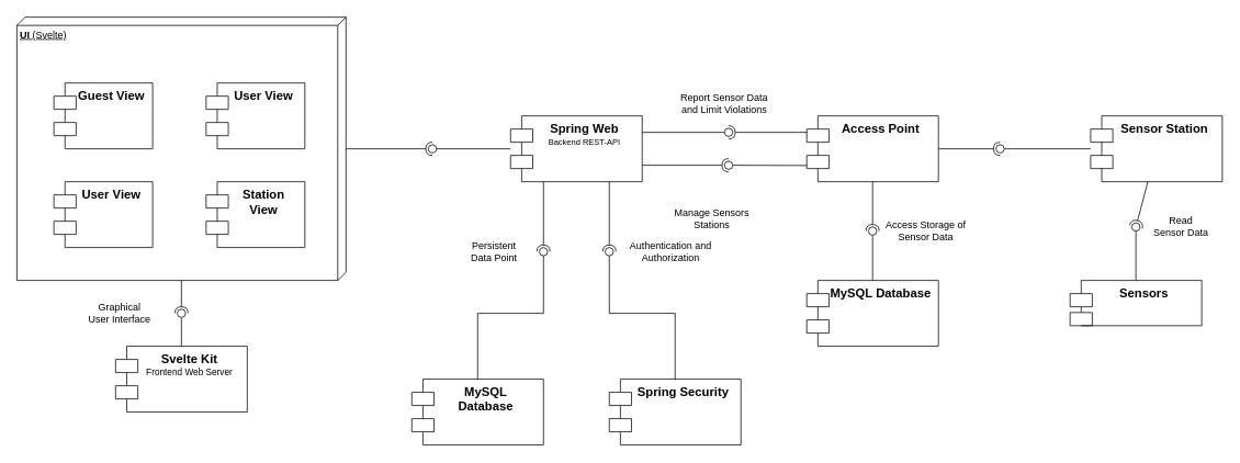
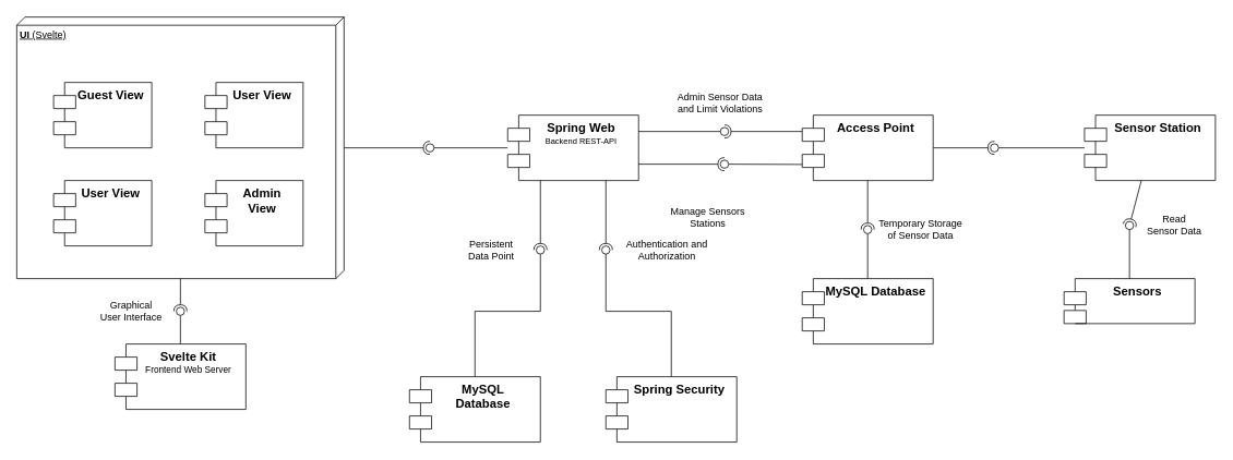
  <mxCell id="0" />
  <mxCell id="1" parent="0" />
  <mxCell id="2" value="&lt;font style=&quot;font-size: 15px;&quot;&gt;&lt;b&gt;MySQL &lt;br&gt;Database&lt;/b&gt;&lt;/font&gt;" style="shape=module;align=left;spacingLeft=20;align=center;verticalAlign=top;whiteSpace=wrap;html=1;jettyWidth=27;jettyHeight=16;" parent="1" vertex="1"><mxGeometry x="500" y="460" width="160" height="80" as="geometry" /></mxCell>
  <mxCell id="3" value="&lt;font style=&quot;&quot;&gt;&lt;span style=&quot;font-size: 15px;&quot;&gt;&lt;b&gt;Svelte Kit&lt;/b&gt;&lt;/span&gt;&lt;br&gt;&lt;font style=&quot;font-size: 11px;&quot;&gt;Frontend Web Server&lt;/font&gt;&lt;br&gt;&lt;/font&gt;" style="shape=module;align=left;spacingLeft=20;align=center;verticalAlign=top;whiteSpace=wrap;html=1;jettyWidth=27;jettyHeight=16;" parent="1" vertex="1"><mxGeometry x="140" y="420" width="160" height="80" as="geometry" /></mxCell>
  <mxCell id="4" value="&lt;b&gt;UI&lt;/b&gt; (Svelte)" style="verticalAlign=top;align=left;spacingTop=8;spacingLeft=2;spacingRight=12;shape=cube;size=10;direction=south;fontStyle=4;html=1;whiteSpace=wrap;" parent="1" vertex="1"><mxGeometry x="20" y="20" width="400" height="320" as="geometry" /></mxCell>
  <mxCell id="5" value="" style="rounded=0;orthogonalLoop=1;jettySize=auto;html=1;endArrow=none;endFill=0;sketch=0;sourcePerimeterSpacing=0;targetPerimeterSpacing=0;" parent="1" source="3" target="7" edge="1"><mxGeometry relative="1" as="geometry"><mxPoint x="120" y="340" as="sourcePoint" /></mxGeometry></mxCell>
  <mxCell id="6" value="" style="rounded=0;orthogonalLoop=1;jettySize=auto;html=1;endArrow=halfCircle;endFill=0;entryX=0.5;entryY=0.5;endSize=6;strokeWidth=1;sketch=0;" parent="1" source="4" target="7" edge="1"><mxGeometry relative="1" as="geometry"><mxPoint x="160" y="340" as="sourcePoint" /></mxGeometry></mxCell>
  <mxCell id="7" value="" style="ellipse;whiteSpace=wrap;html=1;align=center;aspect=fixed;resizable=0;points=[];outlineConnect=0;sketch=0;" parent="1" vertex="1"><mxGeometry x="215" y="375" width="10" height="10" as="geometry" /></mxCell>
  <mxCell id="8" value="&lt;font style=&quot;font-size: 15px;&quot;&gt;&lt;b&gt;Guest View&lt;/b&gt;&lt;/font&gt;" style="shape=module;align=left;spacingLeft=20;align=center;verticalAlign=top;whiteSpace=wrap;html=1;jettyWidth=27;jettyHeight=16;" parent="1" vertex="1"><mxGeometry x="65" y="100" width="120" height="80" as="geometry" /></mxCell>
  <mxCell id="9" value="&lt;font style=&quot;font-size: 15px;&quot;&gt;&lt;b&gt;User View&lt;/b&gt;&lt;/font&gt;" style="shape=module;align=left;spacingLeft=20;align=center;verticalAlign=top;whiteSpace=wrap;html=1;jettyWidth=27;jettyHeight=16;" parent="1" vertex="1"><mxGeometry x="250" y="100" width="120" height="80" as="geometry" /></mxCell>
  <mxCell id="10" value="&lt;font style=&quot;font-size: 15px;&quot;&gt;&lt;b&gt;User View&lt;/b&gt;&lt;/font&gt;" style="shape=module;align=left;spacingLeft=20;align=center;verticalAlign=top;whiteSpace=wrap;html=1;jettyWidth=27;jettyHeight=16;" parent="1" vertex="1"><mxGeometry x="65" y="220" width="120" height="80" as="geometry" /></mxCell>
- <mxCell id="11" value="Graphical User Interface" style="text;html=1;strokeColor=none;fillColor=none;align=center;verticalAlign=middle;whiteSpace=wrap;rounded=0;" parent="1" vertex="1"><mxGeometry x="105" y="365" width="80" height="30" as="geometry" /></mxCell>
- <mxCell id="12" value="&lt;font style=&quot;font-size: 15px;&quot;&gt;&lt;b&gt;Station&lt;br&gt;View&lt;/b&gt;&lt;/font&gt;" style="shape=module;align=left;spacingLeft=20;align=center;verticalAlign=top;whiteSpace=wrap;html=1;jettyWidth=27;jettyHeight=16;" parent="1" vertex="1"><mxGeometry x="250" y="220" width="120" height="80" as="geometry" /></mxCell>
+ <mxCell id="11" value="Graphical User Interface" style="text;html=1;strokeColor=none;fillColor=none;align=center;verticalAlign=middle;whiteSpace=wrap;rounded=0;" parent="1" vertex="1"><mxGeometry x="120" y="365" width="80" height="30" as="geometry" /></mxCell>
+ <mxCell id="12" value="&lt;font style=&quot;font-size: 15px;&quot;&gt;&lt;b&gt;Admin&lt;br&gt;View&lt;/b&gt;&lt;/font&gt;" style="shape=module;align=left;spacingLeft=20;align=center;verticalAlign=top;whiteSpace=wrap;html=1;jettyWidth=27;jettyHeight=16;" parent="1" vertex="1"><mxGeometry x="250" y="220" width="120" height="80" as="geometry" /></mxCell>
  <mxCell id="13" value="&lt;font style=&quot;&quot;&gt;&lt;b style=&quot;font-size: 15px;&quot;&gt;Spring Web&lt;/b&gt;&lt;br&gt;&lt;font style=&quot;font-size: 10px;&quot;&gt;Backend REST-API&lt;/font&gt;&lt;br&gt;&lt;/font&gt;" style="shape=module;align=left;spacingLeft=20;align=center;verticalAlign=top;whiteSpace=wrap;html=1;jettyWidth=27;jettyHeight=16;" parent="1" vertex="1"><mxGeometry x="620" y="140" width="160" height="80" as="geometry" /></mxCell>
  <mxCell id="14" value="" style="rounded=0;orthogonalLoop=1;jettySize=auto;html=1;endArrow=none;endFill=0;sketch=0;sourcePerimeterSpacing=0;targetPerimeterSpacing=0;" parent="1" source="13" target="16" edge="1"><mxGeometry relative="1" as="geometry"><mxPoint x="550" y="225" as="sourcePoint" /></mxGeometry></mxCell>
  <mxCell id="15" value="" style="rounded=0;orthogonalLoop=1;jettySize=auto;html=1;endArrow=halfCircle;endFill=0;entryX=0.5;entryY=0.5;endSize=6;strokeWidth=1;sketch=0;" parent="1" source="4" target="16" edge="1"><mxGeometry relative="1" as="geometry"><mxPoint x="460" y="220" as="sourcePoint" /></mxGeometry></mxCell>
  <mxCell id="16" value="" style="ellipse;whiteSpace=wrap;html=1;align=center;aspect=fixed;resizable=0;points=[];outlineConnect=0;sketch=0;" parent="1" vertex="1"><mxGeometry x="520" y="175" width="10" height="10" as="geometry" /></mxCell>
  <mxCell id="17" value="&lt;font style=&quot;&quot;&gt;&lt;b style=&quot;font-size: 15px;&quot;&gt;Spring Security&lt;/b&gt;&lt;br&gt;&lt;/font&gt;" style="shape=module;align=left;spacingLeft=20;align=center;verticalAlign=top;whiteSpace=wrap;html=1;jettyWidth=27;jettyHeight=16;" parent="1" vertex="1"><mxGeometry x="740" y="460" width="160" height="80" as="geometry" /></mxCell>
  <mxCell id="18" value="" style="rounded=0;orthogonalLoop=1;jettySize=auto;html=1;endArrow=none;endFill=0;sketch=0;sourcePerimeterSpacing=0;targetPerimeterSpacing=0;" parent="1" source="17" target="20" edge="1"><mxGeometry relative="1" as="geometry"><mxPoint x="620" y="305" as="sourcePoint" /><Array as="points"><mxPoint x="820" y="380" /><mxPoint x="740" y="380" /></Array></mxGeometry></mxCell>
  <mxCell id="19" value="" style="rounded=0;orthogonalLoop=1;jettySize=auto;html=1;endArrow=halfCircle;endFill=0;entryX=0.5;entryY=0.5;endSize=6;strokeWidth=1;sketch=0;exitX=0.75;exitY=1;exitDx=0;exitDy=0;" parent="1" source="13" target="20" edge="1"><mxGeometry relative="1" as="geometry"><mxPoint x="800" y="230" as="sourcePoint" /></mxGeometry></mxCell>
  <mxCell id="20" value="" style="ellipse;whiteSpace=wrap;html=1;align=center;aspect=fixed;resizable=0;points=[];outlineConnect=0;sketch=0;direction=south;" parent="1" vertex="1"><mxGeometry x="735" y="300" width="10" height="10" as="geometry" /></mxCell>
  <mxCell id="21" value="Authentication and Authorization" style="text;html=1;strokeColor=none;fillColor=none;align=center;verticalAlign=middle;whiteSpace=wrap;rounded=0;" parent="1" vertex="1"><mxGeometry x="760" y="290" width="110" height="30" as="geometry" /></mxCell>
  <mxCell id="22" value="&lt;font style=&quot;&quot;&gt;&lt;b style=&quot;font-size: 15px;&quot;&gt;Sensor Station&lt;/b&gt;&lt;br&gt;&lt;/font&gt;" style="shape=module;align=left;spacingLeft=20;align=center;verticalAlign=top;whiteSpace=wrap;html=1;jettyWidth=27;jettyHeight=16;" parent="1" vertex="1"><mxGeometry x="1325" y="140" width="160" height="80" as="geometry" /></mxCell>
  <mxCell id="23" value="&lt;font style=&quot;&quot;&gt;&lt;b style=&quot;font-size: 15px;&quot;&gt;Sensors&lt;/b&gt;&lt;br&gt;&lt;/font&gt;" style="shape=module;align=left;spacingLeft=20;align=center;verticalAlign=top;whiteSpace=wrap;html=1;jettyWidth=27;jettyHeight=16;" parent="1" vertex="1"><mxGeometry x="1300" y="340" width="160" height="55" as="geometry" /></mxCell>
  <mxCell id="24" value="" style="rounded=0;orthogonalLoop=1;jettySize=auto;html=1;endArrow=none;endFill=0;sketch=0;sourcePerimeterSpacing=0;targetPerimeterSpacing=0;" parent="1" source="23" target="26" edge="1"><mxGeometry relative="1" as="geometry"><mxPoint x="1120" y="345" as="sourcePoint" /></mxGeometry></mxCell>
  <mxCell id="25" value="" style="rounded=0;orthogonalLoop=1;jettySize=auto;html=1;endArrow=halfCircle;endFill=0;entryX=0.5;entryY=0.5;endSize=6;strokeWidth=1;sketch=0;" parent="1" source="22" target="26" edge="1"><mxGeometry relative="1" as="geometry"><mxPoint x="1330" y="240" as="sourcePoint" /></mxGeometry></mxCell>
  <mxCell id="26" value="" style="ellipse;whiteSpace=wrap;html=1;align=center;aspect=fixed;resizable=0;points=[];outlineConnect=0;sketch=0;" parent="1" vertex="1"><mxGeometry x="1375" y="270" width="10" height="10" as="geometry" /></mxCell>
  <mxCell id="27" value="Read Sensor Data" style="text;html=1;strokeColor=none;fillColor=none;align=center;verticalAlign=middle;whiteSpace=wrap;rounded=0;" parent="1" vertex="1"><mxGeometry x="1400" y="260" width="70" height="30" as="geometry" /></mxCell>
  <mxCell id="28" value="" style="rounded=0;orthogonalLoop=1;jettySize=auto;html=1;endArrow=none;endFill=0;sketch=0;sourcePerimeterSpacing=0;targetPerimeterSpacing=0;" parent="1" source="22" target="30" edge="1"><mxGeometry relative="1" as="geometry"><mxPoint x="1000" y="225" as="sourcePoint" /></mxGeometry></mxCell>
  <mxCell id="29" value="" style="rounded=0;orthogonalLoop=1;jettySize=auto;html=1;endArrow=halfCircle;endFill=0;entryX=0.5;entryY=0.5;endSize=6;strokeWidth=1;sketch=0;" parent="1" source="35" target="30" edge="1"><mxGeometry relative="1" as="geometry"><mxPoint x="1140" y="180" as="sourcePoint" /></mxGeometry></mxCell>
  <mxCell id="30" value="" style="ellipse;whiteSpace=wrap;html=1;align=center;aspect=fixed;resizable=0;points=[];outlineConnect=0;sketch=0;" parent="1" vertex="1"><mxGeometry x="1210" y="175" width="10" height="10" as="geometry" /></mxCell>
  <mxCell id="31" value="" style="rounded=0;orthogonalLoop=1;jettySize=auto;html=1;endArrow=none;endFill=0;sketch=0;sourcePerimeterSpacing=0;targetPerimeterSpacing=0;" parent="1" source="2" target="33" edge="1"><mxGeometry relative="1" as="geometry"><mxPoint x="930" y="345" as="sourcePoint" /><Array as="points"><mxPoint x="580" y="380" /><mxPoint x="660" y="380" /></Array></mxGeometry></mxCell>
  <mxCell id="32" value="" style="rounded=0;orthogonalLoop=1;jettySize=auto;html=1;endArrow=halfCircle;endFill=0;entryX=0.5;entryY=0.5;endSize=6;strokeWidth=1;sketch=0;exitX=0.25;exitY=1;exitDx=0;exitDy=0;" parent="1" source="13" target="33" edge="1"><mxGeometry relative="1" as="geometry"><mxPoint x="970" y="345" as="sourcePoint" /></mxGeometry></mxCell>
  <mxCell id="33" value="" style="ellipse;whiteSpace=wrap;html=1;align=center;aspect=fixed;resizable=0;points=[];outlineConnect=0;sketch=0;" parent="1" vertex="1"><mxGeometry x="655" y="300" width="10" height="10" as="geometry" /></mxCell>
  <mxCell id="34" value="Persistent Data Point" style="text;html=1;strokeColor=none;fillColor=none;align=center;verticalAlign=middle;whiteSpace=wrap;rounded=0;" parent="1" vertex="1"><mxGeometry x="560" y="290" width="80" height="30" as="geometry" /></mxCell>
  <mxCell id="35" value="&lt;font style=&quot;&quot;&gt;&lt;b style=&quot;font-size: 15px;&quot;&gt;Access Point&lt;/b&gt;&lt;br&gt;&lt;/font&gt;" style="shape=module;align=left;spacingLeft=20;align=center;verticalAlign=top;whiteSpace=wrap;html=1;jettyWidth=27;jettyHeight=16;" parent="1" vertex="1"><mxGeometry x="980" y="140" width="160" height="80" as="geometry" /></mxCell>
  <mxCell id="36" value="" style="rounded=0;orthogonalLoop=1;jettySize=auto;html=1;endArrow=none;endFill=0;sketch=0;sourcePerimeterSpacing=0;targetPerimeterSpacing=0;exitX=1;exitY=0.25;exitDx=0;exitDy=0;" parent="1" source="13" target="38" edge="1"><mxGeometry relative="1" as="geometry"><mxPoint x="930" y="230" as="sourcePoint" /></mxGeometry></mxCell>
  <mxCell id="37" value="" style="rounded=0;orthogonalLoop=1;jettySize=auto;html=1;endArrow=halfCircle;endFill=0;entryX=0.5;entryY=0.5;endSize=6;strokeWidth=1;sketch=0;" parent="1" target="38" edge="1"><mxGeometry relative="1" as="geometry"><mxPoint x="980" y="160" as="sourcePoint" /></mxGeometry></mxCell>
  <mxCell id="38" value="" style="ellipse;whiteSpace=wrap;html=1;align=center;aspect=fixed;resizable=0;points=[];outlineConnect=0;sketch=0;" parent="1" vertex="1"><mxGeometry x="880" y="155" width="10" height="10" as="geometry" /></mxCell>
  <mxCell id="39" value="" style="rounded=0;orthogonalLoop=1;jettySize=auto;html=1;endArrow=none;endFill=0;sketch=0;sourcePerimeterSpacing=0;targetPerimeterSpacing=0;exitX=0;exitY=0.754;exitDx=0;exitDy=0;exitPerimeter=0;" parent="1" source="35" target="41" edge="1"><mxGeometry relative="1" as="geometry"><mxPoint x="930" y="225" as="sourcePoint" /></mxGeometry></mxCell>
  <mxCell id="40" value="" style="rounded=0;orthogonalLoop=1;jettySize=auto;html=1;endArrow=halfCircle;endFill=0;entryX=0.5;entryY=0.5;endSize=6;strokeWidth=1;sketch=0;exitX=1;exitY=0.75;exitDx=0;exitDy=0;" parent="1" source="13" target="41" edge="1"><mxGeometry relative="1" as="geometry"><mxPoint x="970" y="225" as="sourcePoint" /></mxGeometry></mxCell>
  <mxCell id="41" value="" style="ellipse;whiteSpace=wrap;html=1;align=center;aspect=fixed;resizable=0;points=[];outlineConnect=0;sketch=0;" parent="1" vertex="1"><mxGeometry x="880" y="195" width="10" height="10" as="geometry" /></mxCell>
- <mxCell id="42" value="Report Sensor Data and Limit Violations" style="text;html=1;strokeColor=none;fillColor=none;align=center;verticalAlign=middle;whiteSpace=wrap;rounded=0;" parent="1" vertex="1"><mxGeometry x="820" y="110" width="120" height="30" as="geometry" /></mxCell>
+ <mxCell id="42" value="Admin Sensor Data and Limit Violations" style="text;html=1;strokeColor=none;fillColor=none;align=center;verticalAlign=middle;whiteSpace=wrap;rounded=0;" parent="1" vertex="1"><mxGeometry x="820" y="110" width="120" height="30" as="geometry" /></mxCell>
  <mxCell id="43" value="Manage Sensors Stations" style="text;html=1;strokeColor=none;fillColor=none;align=center;verticalAlign=middle;whiteSpace=wrap;rounded=0;" parent="1" vertex="1"><mxGeometry x="805" y="250" width="120" height="30" as="geometry" /></mxCell>
  <mxCell id="44" value="&lt;span style=&quot;font-size: 15px;&quot;&gt;&lt;b&gt;MySQL Database&lt;/b&gt;&lt;/span&gt;" style="shape=module;align=left;spacingLeft=20;align=center;verticalAlign=top;whiteSpace=wrap;html=1;jettyWidth=27;jettyHeight=16;" parent="1" vertex="1"><mxGeometry x="980" y="340" width="160" height="80" as="geometry" /></mxCell>
  <mxCell id="45" value="" style="rounded=0;orthogonalLoop=1;jettySize=auto;html=1;endArrow=none;endFill=0;sketch=0;sourcePerimeterSpacing=0;targetPerimeterSpacing=0;" parent="1" source="44" target="47" edge="1"><mxGeometry relative="1" as="geometry"><mxPoint x="1040" y="265" as="sourcePoint" /></mxGeometry></mxCell>
  <mxCell id="46" value="" style="rounded=0;orthogonalLoop=1;jettySize=auto;html=1;endArrow=halfCircle;endFill=0;entryX=0.5;entryY=0.5;endSize=6;strokeWidth=1;sketch=0;" parent="1" source="35" target="47" edge="1"><mxGeometry relative="1" as="geometry"><mxPoint x="1030" y="290" as="sourcePoint" /></mxGeometry></mxCell>
  <mxCell id="47" value="" style="ellipse;whiteSpace=wrap;html=1;align=center;aspect=fixed;resizable=0;points=[];outlineConnect=0;sketch=0;" parent="1" vertex="1"><mxGeometry x="1055" y="275" width="10" height="10" as="geometry" /></mxCell>
- <mxCell id="48" value="Access Storage of Sensor Data" style="text;html=1;strokeColor=none;fillColor=none;align=center;verticalAlign=middle;whiteSpace=wrap;rounded=0;" parent="1" vertex="1"><mxGeometry x="1070" y="265" width="110" height="30" as="geometry" /></mxCell>
+ <mxCell id="48" value="Temporary Storage of Sensor Data" style="text;html=1;strokeColor=none;fillColor=none;align=center;verticalAlign=middle;whiteSpace=wrap;rounded=0;" parent="1" vertex="1"><mxGeometry x="1070" y="265" width="110" height="30" as="geometry" /></mxCell>
